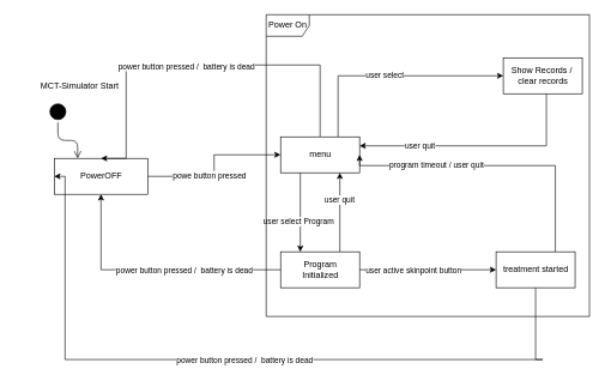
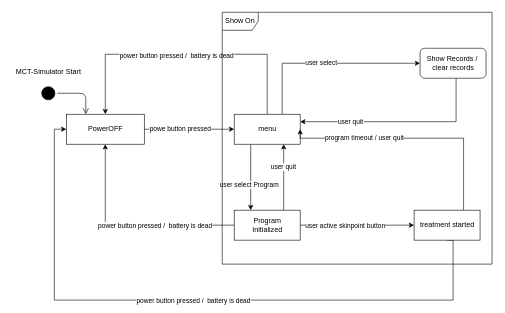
  <mxCell id="0" />
  <mxCell id="1" parent="0" />
  <mxCell id="2" style="edgeStyle=orthogonalEdgeStyle;rounded=0;orthogonalLoop=1;jettySize=auto;html=1;exitX=1;exitY=0.5;exitDx=0;exitDy=0;entryX=0;entryY=0.5;entryDx=0;entryDy=0;fontFamily=Helvetica;" parent="1" source="4" target="11" edge="1"><mxGeometry relative="1" as="geometry" /></mxCell>
  <mxCell id="3" value="powe button pressed" style="edgeLabel;html=1;align=center;verticalAlign=middle;resizable=0;points=[];fontFamily=Helvetica;" parent="2" vertex="1" connectable="0"><mxGeometry x="-0.213" y="2" relative="1" as="geometry"><mxPoint as="offset" /></mxGeometry></mxCell>
- <mxCell id="4" value="PowerOFF" style="html=1;" parent="1" vertex="1"><mxGeometry x="75" y="220" width="130" height="50" as="geometry" /></mxCell>
+ <mxCell id="4" value="PowerOFF" style="html=1;" parent="1" vertex="1"><mxGeometry x="110" y="190" width="130" height="50" as="geometry" /></mxCell>
  <mxCell id="5" style="edgeStyle=orthogonalEdgeStyle;rounded=0;orthogonalLoop=1;jettySize=auto;html=1;fontFamily=Helvetica;exitX=0.25;exitY=1;exitDx=0;exitDy=0;entryX=0.25;entryY=0;entryDx=0;entryDy=0;" parent="1" source="11" target="18" edge="1"><mxGeometry relative="1" as="geometry" /></mxCell>
  <mxCell id="6" value="user select Program" style="edgeLabel;html=1;align=center;verticalAlign=middle;resizable=0;points=[];fontFamily=Helvetica;" parent="5" vertex="1" connectable="0"><mxGeometry x="0.22" y="-3" relative="1" as="geometry"><mxPoint as="offset" /></mxGeometry></mxCell>
  <mxCell id="7" style="edgeStyle=orthogonalEdgeStyle;rounded=0;orthogonalLoop=1;jettySize=auto;html=1;entryX=0.5;entryY=0;entryDx=0;entryDy=0;fontFamily=Helvetica;" parent="1" source="11" target="4" edge="1"><mxGeometry relative="1" as="geometry"><Array as="points"><mxPoint x="445" y="90" /><mxPoint x="175" y="90" /></Array></mxGeometry></mxCell>
  <mxCell id="8" value="power button pressed /&amp;nbsp; battery is dead" style="edgeLabel;html=1;align=center;verticalAlign=middle;resizable=0;points=[];fontFamily=Helvetica;" parent="7" vertex="1" connectable="0"><mxGeometry x="0.074" y="1" relative="1" as="geometry"><mxPoint as="offset" /></mxGeometry></mxCell>
  <mxCell id="9" style="edgeStyle=orthogonalEdgeStyle;rounded=0;orthogonalLoop=1;jettySize=auto;html=1;entryX=0;entryY=0.5;entryDx=0;entryDy=0;strokeColor=#050000;" edge="1" parent="1" source="11" target="30"><mxGeometry relative="1" as="geometry"><Array as="points"><mxPoint x="470" y="105" /></Array></mxGeometry></mxCell>
  <mxCell id="10" value="user select" style="edgeLabel;html=1;align=center;verticalAlign=middle;resizable=0;points=[];" vertex="1" connectable="0" parent="9"><mxGeometry x="-0.054" y="1" relative="1" as="geometry"><mxPoint as="offset" /></mxGeometry></mxCell>
  <mxCell id="11" value="menu" style="html=1;" parent="1" vertex="1"><mxGeometry x="390" y="190" width="110" height="50" as="geometry" /></mxCell>
  <mxCell id="12" style="edgeStyle=orthogonalEdgeStyle;rounded=0;orthogonalLoop=1;jettySize=auto;html=1;fontFamily=Helvetica;" parent="1" source="18" target="23" edge="1"><mxGeometry relative="1" as="geometry" /></mxCell>
  <mxCell id="13" value="user active skinpoint button" style="edgeLabel;html=1;align=center;verticalAlign=middle;resizable=0;points=[];fontFamily=Helvetica;" parent="12" vertex="1" connectable="0"><mxGeometry x="-0.22" relative="1" as="geometry"><mxPoint as="offset" /></mxGeometry></mxCell>
  <mxCell id="14" style="edgeStyle=orthogonalEdgeStyle;rounded=0;orthogonalLoop=1;jettySize=auto;html=1;exitX=0;exitY=0.5;exitDx=0;exitDy=0;entryX=0.5;entryY=1;entryDx=0;entryDy=0;fontFamily=Helvetica;" parent="1" source="18" target="4" edge="1"><mxGeometry relative="1" as="geometry" /></mxCell>
  <mxCell id="15" value="power button pressed /&amp;nbsp; battery is dead" style="edgeLabel;html=1;align=center;verticalAlign=middle;resizable=0;points=[];fontFamily=Helvetica;" parent="14" vertex="1" connectable="0"><mxGeometry x="-0.241" relative="1" as="geometry"><mxPoint as="offset" /></mxGeometry></mxCell>
  <mxCell id="16" style="edgeStyle=orthogonalEdgeStyle;rounded=0;orthogonalLoop=1;jettySize=auto;html=1;exitX=0.75;exitY=0;exitDx=0;exitDy=0;entryX=0.75;entryY=1;entryDx=0;entryDy=0;fontFamily=Helvetica;" parent="1" source="18" target="11" edge="1"><mxGeometry relative="1" as="geometry" /></mxCell>
  <mxCell id="17" value="user quit" style="edgeLabel;html=1;align=center;verticalAlign=middle;resizable=0;points=[];fontFamily=Helvetica;" parent="16" vertex="1" connectable="0"><mxGeometry x="0.327" y="2" relative="1" as="geometry"><mxPoint x="1" as="offset" /></mxGeometry></mxCell>
  <mxCell id="18" value="Program &lt;br&gt;Initialized" style="html=1;" parent="1" vertex="1"><mxGeometry x="390" y="350" width="110" height="50" as="geometry" /></mxCell>
  <mxCell id="19" style="edgeStyle=orthogonalEdgeStyle;rounded=0;orthogonalLoop=1;jettySize=auto;html=1;entryX=1;entryY=0.5;entryDx=0;entryDy=0;fontFamily=Helvetica;exitX=0.75;exitY=0;exitDx=0;exitDy=0;" parent="1" source="23" target="11" edge="1"><mxGeometry relative="1" as="geometry"><Array as="points"><mxPoint x="773" y="230" /><mxPoint x="500" y="230" /></Array><mxPoint x="810" y="320" as="sourcePoint" /></mxGeometry></mxCell>
  <mxCell id="20" value="program timeout / user quit" style="edgeLabel;html=1;align=center;verticalAlign=middle;resizable=0;points=[];fontFamily=Helvetica;" parent="19" vertex="1" connectable="0"><mxGeometry x="0.405" y="-1" relative="1" as="geometry"><mxPoint as="offset" /></mxGeometry></mxCell>
  <mxCell id="21" style="edgeStyle=orthogonalEdgeStyle;rounded=0;orthogonalLoop=1;jettySize=auto;html=1;exitX=0.5;exitY=1;exitDx=0;exitDy=0;entryX=0;entryY=0.5;entryDx=0;entryDy=0;fontFamily=Helvetica;" parent="1" source="23" target="4" edge="1"><mxGeometry relative="1" as="geometry"><Array as="points"><mxPoint x="755" y="500" /><mxPoint x="90" y="500" /><mxPoint x="90" y="215" /></Array></mxGeometry></mxCell>
  <mxCell id="22" value="power button pressed /&amp;nbsp; battery is dead" style="edgeLabel;html=1;align=center;verticalAlign=middle;resizable=0;points=[];fontFamily=Helvetica;" parent="21" vertex="1" connectable="0"><mxGeometry x="0.007" relative="1" as="geometry"><mxPoint as="offset" /></mxGeometry></mxCell>
  <mxCell id="23" value="treatment started" style="html=1;fontFamily=Helvetica;" parent="1" vertex="1"><mxGeometry x="690" y="350" width="110" height="50" as="geometry" /></mxCell>
- <mxCell id="24" value="Power On" style="shape=umlFrame;whiteSpace=wrap;html=1;fontFamily=Helvetica;" parent="1" vertex="1"><mxGeometry x="370" y="20" width="450" height="420" as="geometry" /></mxCell>
+ <mxCell id="24" value="Show On" style="shape=umlFrame;whiteSpace=wrap;html=1;fontFamily=Helvetica;" parent="1" vertex="1"><mxGeometry x="370" y="20" width="450" height="420" as="geometry" /></mxCell>
  <mxCell id="25" value="" style="ellipse;html=1;shape=startState;fillColor=#000000;strokeColor=#030000;" vertex="1" parent="1"><mxGeometry x="65" y="140" width="30" height="30" as="geometry" /></mxCell>
  <mxCell id="26" value="" style="edgeStyle=orthogonalEdgeStyle;html=1;verticalAlign=bottom;endArrow=open;endSize=8;entryX=0.25;entryY=0;entryDx=0;entryDy=0;strokeColor=#050000;" edge="1" source="25" parent="1" target="4"><mxGeometry relative="1" as="geometry"><mxPoint x="35" y="200" as="targetPoint" /></mxGeometry></mxCell>
- <mxCell id="27" value="MCT-Simulator Start" style="text;html=1;align=center;verticalAlign=middle;resizable=0;points=[];autosize=1;strokeColor=none;" vertex="1" parent="1"><mxGeometry x="50" y="110" width="120" height="20" as="geometry" /></mxCell>
+ <mxCell id="27" value="MCT-Simulator Start" style="text;html=1;align=center;verticalAlign=middle;resizable=0;points=[];autosize=1;strokeColor=none;" vertex="1" parent="1"><mxGeometry x="20" y="110" width="120" height="20" as="geometry" /></mxCell>
  <mxCell id="28" style="edgeStyle=orthogonalEdgeStyle;rounded=0;orthogonalLoop=1;jettySize=auto;html=1;entryX=1;entryY=0.25;entryDx=0;entryDy=0;strokeColor=#050000;" edge="1" parent="1" source="30" target="11"><mxGeometry relative="1" as="geometry"><Array as="points"><mxPoint x="760" y="203" /></Array></mxGeometry></mxCell>
  <mxCell id="29" value="user quit" style="edgeLabel;html=1;align=center;verticalAlign=middle;resizable=0;points=[];" vertex="1" connectable="0" parent="28"><mxGeometry x="0.501" relative="1" as="geometry"><mxPoint x="1" as="offset" /></mxGeometry></mxCell>
- <mxCell id="30" value="Show Records /&amp;nbsp;&lt;br&gt;clear records" style="html=1;strokeColor=#030000;" vertex="1" parent="1"><mxGeometry x="700" y="80" width="110" height="50" as="geometry" /></mxCell>
+ <mxCell id="30" value="Show Records /&amp;nbsp;&lt;br&gt;clear records" style="html=1;strokeColor=#030000;rounded=1;" vertex="1" parent="1"><mxGeometry x="700" y="80" width="110" height="50" as="geometry" /></mxCell>
